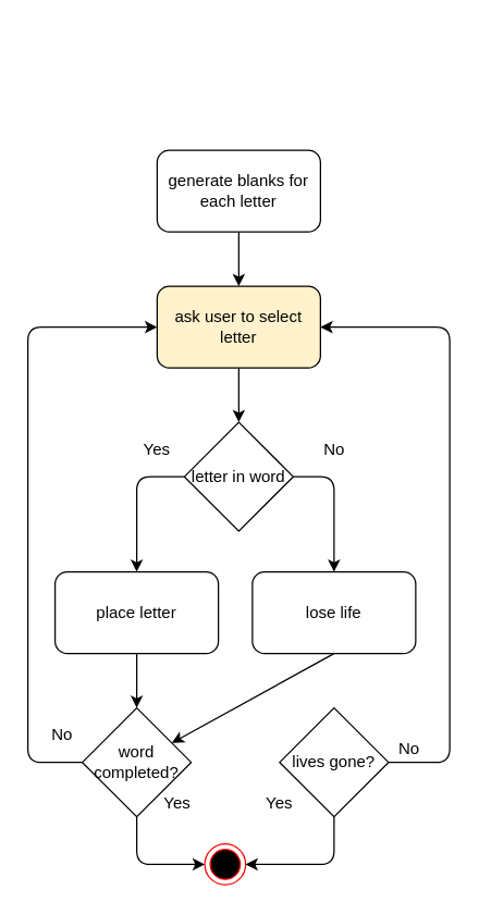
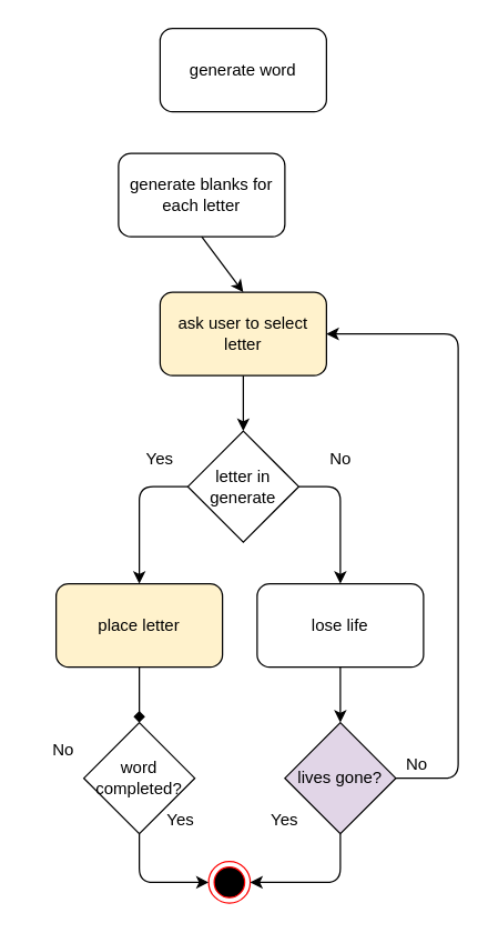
  <mxCell id="0" />
  <mxCell id="1" parent="0" />
  <mxCell id="2" value="ask user to select letter" style="rounded=1;whiteSpace=wrap;html=1;fillColor=#fff2cc;" vertex="1" parent="1"><mxGeometry x="115" y="210" width="120" height="60" as="geometry" /></mxCell>
- <mxCell id="3" value="letter in word" style="rhombus;whiteSpace=wrap;html=1;" vertex="1" parent="1"><mxGeometry x="135" y="310" width="80" height="80" as="geometry" /></mxCell>
+ <mxCell id="3" value="letter in generate" style="rhombus;whiteSpace=wrap;html=1;" vertex="1" parent="1"><mxGeometry x="135" y="310" width="80" height="80" as="geometry" /></mxCell>
  <mxCell id="4" value="" style="ellipse;html=1;shape=endState;fillColor=#000000;strokeColor=#ff0000;" vertex="1" parent="1"><mxGeometry x="150" y="620" width="30" height="30" as="geometry" /></mxCell>
  <mxCell id="5" value="Yes" style="text;html=1;strokeColor=none;fillColor=none;align=center;verticalAlign=middle;whiteSpace=wrap;rounded=0;" vertex="1" parent="1"><mxGeometry x="95" y="320" width="40" height="20" as="geometry" /></mxCell>
  <mxCell id="6" value="No" style="text;html=1;align=center;verticalAlign=middle;resizable=0;points=[];autosize=1;" vertex="1" parent="1"><mxGeometry x="230" y="320" width="30" height="20" as="geometry" /></mxCell>
- <mxCell id="7" value="place letter" style="rounded=1;whiteSpace=wrap;html=1;" vertex="1" parent="1"><mxGeometry x="40" y="420" width="120" height="60" as="geometry" /></mxCell>
+ <mxCell id="7" value="place letter" style="rounded=1;whiteSpace=wrap;html=1;fillColor=#fff2cc;" vertex="1" parent="1"><mxGeometry x="40" y="420" width="120" height="60" as="geometry" /></mxCell>
  <mxCell id="8" value="lose life" style="rounded=1;whiteSpace=wrap;html=1;" vertex="1" parent="1"><mxGeometry x="185" y="420" width="120" height="60" as="geometry" /></mxCell>
- <mxCell id="9" value="lives gone?" style="rhombus;whiteSpace=wrap;html=1;" vertex="1" parent="1"><mxGeometry x="205" y="520" width="80" height="80" as="geometry" /></mxCell>
+ <mxCell id="9" value="lives gone?" style="rhombus;whiteSpace=wrap;html=1;fillColor=#e1d5e7;" vertex="1" parent="1"><mxGeometry x="205" y="520" width="80" height="80" as="geometry" /></mxCell>
  <mxCell id="10" value="" style="endArrow=classic;html=1;exitX=1;exitY=0.5;exitDx=0;exitDy=0;entryX=0.5;entryY=0;entryDx=0;entryDy=0;" edge="1" parent="1" source="3" target="8"><mxGeometry width="50" height="50" relative="1" as="geometry"><mxPoint x="295" y="410" as="sourcePoint" /><mxPoint x="345" y="360" as="targetPoint" /><Array as="points"><mxPoint x="245" y="350" /></Array></mxGeometry></mxCell>
- <mxCell id="11" value="" style="endArrow=classic;html=1;entryX=0;entryY=0.5;entryDx=0;entryDy=0;exitX=0;exitY=0.5;exitDx=0;exitDy=0;" edge="1" parent="1" source="15" target="2"><mxGeometry width="50" height="50" relative="1" as="geometry"><mxPoint x="-40" y="270" as="sourcePoint" /><mxPoint x="35" y="240" as="targetPoint" /><Array as="points"><mxPoint x="20" y="560" /><mxPoint x="20" y="240" /></Array></mxGeometry></mxCell>
- <mxCell id="12" value="" style="endArrow=classic;html=1;exitX=0.5;exitY=1;exitDx=0;exitDy=0;" edge="1" parent="1" source="8" target="15"><mxGeometry width="50" height="50" relative="1" as="geometry"><mxPoint x="265" y="300" as="sourcePoint" /><mxPoint x="410" y="410" as="targetPoint" /></mxGeometry></mxCell>
+ <mxCell id="12" value="" style="endArrow=classic;html=1;exitX=0.5;exitY=1;exitDx=0;exitDy=0;entryX=0.5;entryY=0;entryDx=0;entryDy=0;" edge="1" parent="1" source="8" target="9"><mxGeometry width="50" height="50" relative="1" as="geometry"><mxPoint x="265" y="300" as="sourcePoint" /><mxPoint x="410" y="410" as="targetPoint" /></mxGeometry></mxCell>
  <mxCell id="13" value="" style="endArrow=classic;html=1;entryX=1;entryY=0.5;entryDx=0;entryDy=0;exitX=1;exitY=0.5;exitDx=0;exitDy=0;" edge="1" parent="1" source="9" target="2"><mxGeometry width="50" height="50" relative="1" as="geometry"><mxPoint x="590" y="240" as="sourcePoint" /><mxPoint x="315" y="110" as="targetPoint" /><Array as="points"><mxPoint x="330" y="560" /><mxPoint x="330" y="240" /></Array></mxGeometry></mxCell>
  <mxCell id="14" value="" style="endArrow=classic;html=1;exitX=0;exitY=0.5;exitDx=0;exitDy=0;entryX=0.5;entryY=0;entryDx=0;entryDy=0;" edge="1" parent="1" source="3" target="7"><mxGeometry width="50" height="50" relative="1" as="geometry"><mxPoint x="85" y="420" as="sourcePoint" /><mxPoint x="135" y="370" as="targetPoint" /><Array as="points"><mxPoint x="100" y="350" /></Array></mxGeometry></mxCell>
  <mxCell id="15" value="word completed?" style="rhombus;whiteSpace=wrap;html=1;" vertex="1" parent="1"><mxGeometry x="60" y="520" width="80" height="80" as="geometry" /></mxCell>
- <mxCell id="16" value="" style="endArrow=classic;html=1;exitX=0.5;exitY=1;exitDx=0;exitDy=0;entryX=0.5;entryY=0;entryDx=0;entryDy=0;" edge="1" parent="1" source="7" target="15"><mxGeometry width="50" height="50" relative="1" as="geometry"><mxPoint x="295" y="400" as="sourcePoint" /><mxPoint x="35" y="410" as="targetPoint" /></mxGeometry></mxCell>
+ <mxCell id="16" value="" style="endArrow=diamond;html=1;exitX=0.5;exitY=1;exitDx=0;exitDy=0;entryX=0.5;entryY=0;entryDx=0;entryDy=0;" edge="1" parent="1" source="7" target="15"><mxGeometry width="50" height="50" relative="1" as="geometry"><mxPoint x="295" y="400" as="sourcePoint" /><mxPoint x="35" y="410" as="targetPoint" /></mxGeometry></mxCell>
  <mxCell id="17" value="Yes" style="text;html=1;strokeColor=none;fillColor=none;align=center;verticalAlign=middle;whiteSpace=wrap;rounded=0;" vertex="1" parent="1"><mxGeometry x="110" y="580" width="40" height="20" as="geometry" /></mxCell>
  <mxCell id="18" value="No" style="text;html=1;align=center;verticalAlign=middle;resizable=0;points=[];autosize=1;" vertex="1" parent="1"><mxGeometry x="285" y="540" width="30" height="20" as="geometry" /></mxCell>
  <mxCell id="19" value="No" style="text;html=1;align=center;verticalAlign=middle;resizable=0;points=[];autosize=1;" vertex="1" parent="1"><mxGeometry x="30" y="530" width="30" height="20" as="geometry" /></mxCell>
  <mxCell id="20" value="" style="endArrow=classic;html=1;exitX=0.5;exitY=1;exitDx=0;exitDy=0;entryX=0;entryY=0.5;entryDx=0;entryDy=0;" edge="1" parent="1" source="15" target="4"><mxGeometry width="50" height="50" relative="1" as="geometry"><mxPoint x="-40" y="630" as="sourcePoint" /><mxPoint x="130" y="620" as="targetPoint" /><Array as="points"><mxPoint x="100" y="635" /></Array></mxGeometry></mxCell>
  <mxCell id="21" value="" style="endArrow=classic;html=1;exitX=0.5;exitY=1;exitDx=0;exitDy=0;entryX=1;entryY=0.5;entryDx=0;entryDy=0;" edge="1" parent="1" source="9" target="4"><mxGeometry width="50" height="50" relative="1" as="geometry"><mxPoint x="390" y="140" as="sourcePoint" /><mxPoint x="440" y="90" as="targetPoint" /><Array as="points"><mxPoint x="245" y="635" /></Array></mxGeometry></mxCell>
  <mxCell id="22" value="Yes" style="text;html=1;strokeColor=none;fillColor=none;align=center;verticalAlign=middle;whiteSpace=wrap;rounded=0;" vertex="1" parent="1"><mxGeometry x="185" y="580" width="40" height="20" as="geometry" /></mxCell>
  <mxCell id="23" value="" style="endArrow=classic;html=1;exitX=0.5;exitY=1;exitDx=0;exitDy=0;entryX=0.5;entryY=0;entryDx=0;entryDy=0;" edge="1" parent="1" source="2" target="3"><mxGeometry width="50" height="50" relative="1" as="geometry"><mxPoint x="185" y="460" as="sourcePoint" /><mxPoint x="235" y="410" as="targetPoint" /></mxGeometry></mxCell>
- <mxCell id="25" value="generate blanks for each letter" style="rounded=1;whiteSpace=wrap;html=1;" vertex="1" parent="1"><mxGeometry x="115" y="110" width="120" height="60" as="geometry" /></mxCell>
+ <mxCell id="24" value="generate word" style="rounded=1;whiteSpace=wrap;html=1;" vertex="1" parent="1"><mxGeometry x="115" y="20" width="120" height="60" as="geometry" /></mxCell>
+ <mxCell id="25" value="generate blanks for each letter" style="rounded=1;whiteSpace=wrap;html=1;" vertex="1" parent="1"><mxGeometry x="85" y="110" width="120" height="60" as="geometry" /></mxCell>
  <mxCell id="26" value="" style="endArrow=classic;html=1;exitX=0.5;exitY=1;exitDx=0;exitDy=0;entryX=0.5;entryY=0;entryDx=0;entryDy=0;" edge="1" parent="1" source="25" target="2"><mxGeometry width="50" height="50" relative="1" as="geometry"><mxPoint x="260" y="130" as="sourcePoint" /><mxPoint x="310" y="80" as="targetPoint" /></mxGeometry></mxCell>
